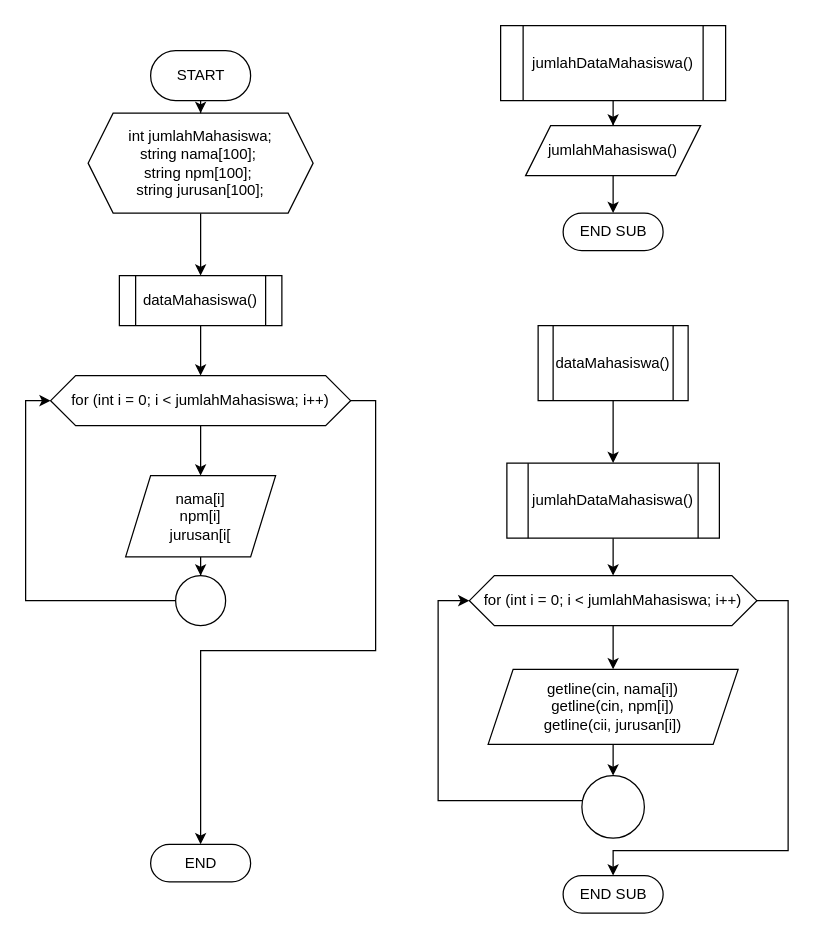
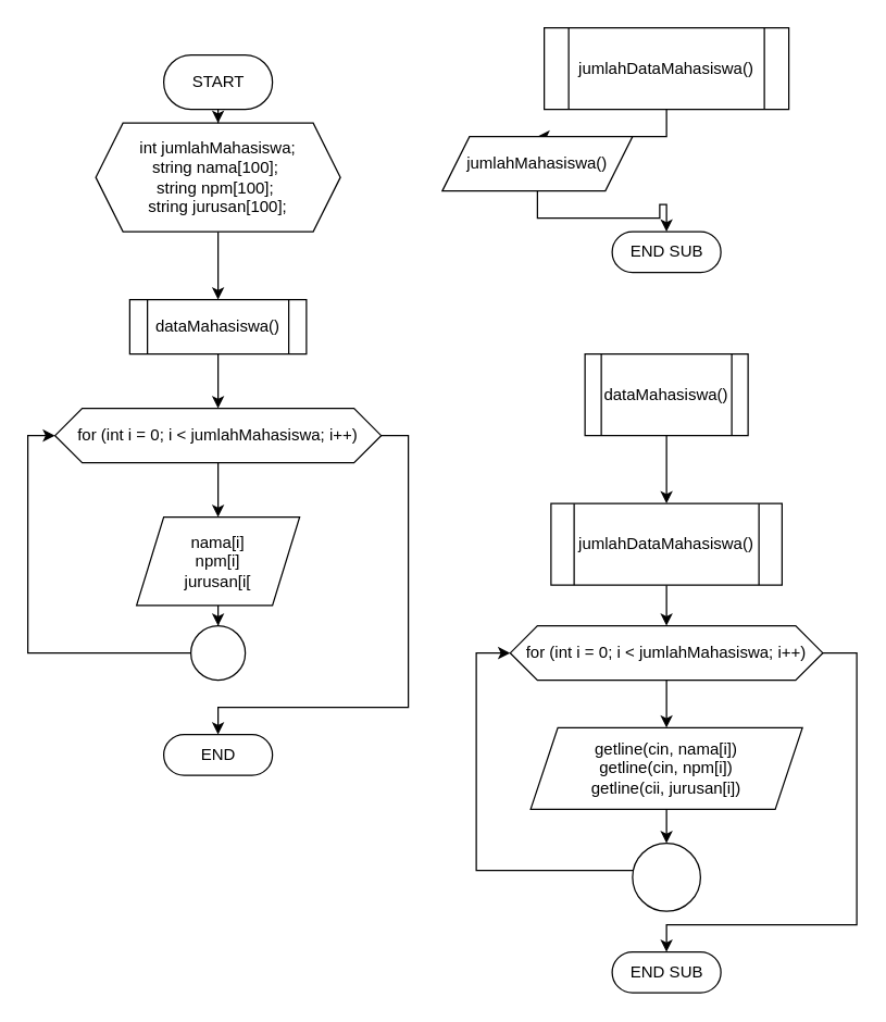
  <mxCell id="0" />
  <mxCell id="1" parent="0" />
  <mxCell id="2" style="edgeStyle=orthogonalEdgeStyle;rounded=0;orthogonalLoop=1;jettySize=auto;html=1;" edge="1" parent="1" source="3" target="5"><mxGeometry relative="1" as="geometry" /></mxCell>
  <mxCell id="3" value="START" style="html=1;dashed=0;whitespace=wrap;shape=mxgraph.dfd.start" vertex="1" parent="1"><mxGeometry x="120" y="40" width="80" height="40" as="geometry" /></mxCell>
  <mxCell id="4" style="edgeStyle=orthogonalEdgeStyle;rounded=0;orthogonalLoop=1;jettySize=auto;html=1;" edge="1" parent="1" source="5" target="7"><mxGeometry relative="1" as="geometry" /></mxCell>
  <mxCell id="5" value="&lt;div&gt;int jumlahMahasiswa;&lt;/div&gt;&lt;div&gt;string nama[100];&amp;nbsp;&lt;/div&gt;&lt;div&gt;string npm[100];&amp;nbsp;&lt;/div&gt;&lt;div&gt;string jurusan[100];&lt;/div&gt;" style="shape=hexagon;perimeter=hexagonPerimeter2;whiteSpace=wrap;html=1;fixedSize=1;" vertex="1" parent="1"><mxGeometry x="70" y="90" width="180" height="80" as="geometry" /></mxCell>
  <mxCell id="6" style="edgeStyle=orthogonalEdgeStyle;rounded=0;orthogonalLoop=1;jettySize=auto;html=1;entryX=0.5;entryY=0;entryDx=0;entryDy=0;" edge="1" parent="1" source="7" target="10"><mxGeometry relative="1" as="geometry" /></mxCell>
  <mxCell id="7" value="dataMahasiswa()" style="shape=process;whiteSpace=wrap;html=1;backgroundOutline=1;" vertex="1" parent="1"><mxGeometry x="95" y="220" width="130" height="40" as="geometry" /></mxCell>
  <mxCell id="8" value="" style="edgeStyle=orthogonalEdgeStyle;rounded=0;orthogonalLoop=1;jettySize=auto;html=1;" edge="1" parent="1" source="10" target="12"><mxGeometry relative="1" as="geometry" /></mxCell>
  <mxCell id="9" style="edgeStyle=orthogonalEdgeStyle;rounded=0;orthogonalLoop=1;jettySize=auto;html=1;" edge="1" parent="1" source="10" target="15"><mxGeometry relative="1" as="geometry"><Array as="points"><mxPoint x="300" y="320" /><mxPoint x="300" y="520" /><mxPoint x="160" y="520" /></Array></mxGeometry></mxCell>
  <mxCell id="10" value="for (int i = 0; i &amp;lt; jumlahMahasiswa; i++)" style="shape=hexagon;perimeter=hexagonPerimeter2;whiteSpace=wrap;html=1;fixedSize=1;" vertex="1" parent="1"><mxGeometry x="40" y="300" width="240" height="40" as="geometry" /></mxCell>
  <mxCell id="11" value="" style="edgeStyle=orthogonalEdgeStyle;rounded=0;orthogonalLoop=1;jettySize=auto;html=1;" edge="1" parent="1" source="12" target="14"><mxGeometry relative="1" as="geometry" /></mxCell>
  <mxCell id="12" value="nama[i]&lt;br&gt;npm[i]&lt;br&gt;jurusan[i[" style="shape=parallelogram;perimeter=parallelogramPerimeter;whiteSpace=wrap;html=1;fixedSize=1;" vertex="1" parent="1"><mxGeometry x="100" y="380" width="120" height="65" as="geometry" /></mxCell>
  <mxCell id="13" style="edgeStyle=orthogonalEdgeStyle;rounded=0;orthogonalLoop=1;jettySize=auto;html=1;entryX=0;entryY=0.5;entryDx=0;entryDy=0;" edge="1" parent="1" source="14" target="10"><mxGeometry relative="1" as="geometry"><Array as="points"><mxPoint x="20" y="480" /><mxPoint x="20" y="320" /></Array></mxGeometry></mxCell>
  <mxCell id="14" value="" style="ellipse;whiteSpace=wrap;html=1;aspect=fixed;" vertex="1" parent="1"><mxGeometry x="140" y="460" width="40" height="40" as="geometry" /></mxCell>
- <mxCell id="15" value="END" style="html=1;dashed=0;whitespace=wrap;shape=mxgraph.dfd.start" vertex="1" parent="1"><mxGeometry x="120" y="675" width="80" height="30" as="geometry" /></mxCell>
+ <mxCell id="15" value="END" style="html=1;dashed=0;whitespace=wrap;shape=mxgraph.dfd.start" vertex="1" parent="1"><mxGeometry x="120" y="540" width="80" height="30" as="geometry" /></mxCell>
  <mxCell id="16" value="" style="edgeStyle=orthogonalEdgeStyle;rounded=0;orthogonalLoop=1;jettySize=auto;html=1;" edge="1" parent="1" source="17" target="19"><mxGeometry relative="1" as="geometry" /></mxCell>
  <mxCell id="17" value="jumlahDataMahasiswa()" style="shape=process;whiteSpace=wrap;html=1;backgroundOutline=1;" vertex="1" parent="1"><mxGeometry x="400" y="20" width="180" height="60" as="geometry" /></mxCell>
  <mxCell id="18" value="" style="edgeStyle=orthogonalEdgeStyle;rounded=0;orthogonalLoop=1;jettySize=auto;html=1;" edge="1" parent="1" source="19" target="20"><mxGeometry relative="1" as="geometry" /></mxCell>
- <mxCell id="19" value="jumlahMahasiswa()" style="shape=parallelogram;perimeter=parallelogramPerimeter;whiteSpace=wrap;html=1;fixedSize=1;" vertex="1" parent="1"><mxGeometry x="420" y="100" width="140" height="40" as="geometry" /></mxCell>
+ <mxCell id="19" value="jumlahMahasiswa()" style="shape=parallelogram;perimeter=parallelogramPerimeter;whiteSpace=wrap;html=1;fixedSize=1;" vertex="1" parent="1"><mxGeometry x="325" y="100" width="140" height="40" as="geometry" /></mxCell>
  <mxCell id="20" value="END SUB" style="html=1;dashed=0;whitespace=wrap;shape=mxgraph.dfd.start" vertex="1" parent="1"><mxGeometry x="450" y="170" width="80" height="30" as="geometry" /></mxCell>
  <mxCell id="21" value="" style="edgeStyle=orthogonalEdgeStyle;rounded=0;orthogonalLoop=1;jettySize=auto;html=1;" edge="1" parent="1" source="22" target="24"><mxGeometry relative="1" as="geometry" /></mxCell>
  <mxCell id="22" value="dataMahasiswa()" style="shape=process;whiteSpace=wrap;html=1;backgroundOutline=1;" vertex="1" parent="1"><mxGeometry x="430" y="260" width="120" height="60" as="geometry" /></mxCell>
  <mxCell id="23" value="" style="edgeStyle=orthogonalEdgeStyle;rounded=0;orthogonalLoop=1;jettySize=auto;html=1;" edge="1" parent="1" source="24" target="27"><mxGeometry relative="1" as="geometry" /></mxCell>
  <mxCell id="24" value="jumlahDataMahasiswa()" style="shape=process;whiteSpace=wrap;html=1;backgroundOutline=1;" vertex="1" parent="1"><mxGeometry x="405" y="370" width="170" height="60" as="geometry" /></mxCell>
  <mxCell id="25" style="edgeStyle=orthogonalEdgeStyle;rounded=0;orthogonalLoop=1;jettySize=auto;html=1;" edge="1" parent="1" source="27" target="29"><mxGeometry relative="1" as="geometry" /></mxCell>
  <mxCell id="26" style="edgeStyle=orthogonalEdgeStyle;rounded=0;orthogonalLoop=1;jettySize=auto;html=1;entryX=0.5;entryY=0.5;entryDx=0;entryDy=-15;entryPerimeter=0;" edge="1" parent="1" source="27" target="32"><mxGeometry relative="1" as="geometry"><Array as="points"><mxPoint x="630" y="480" /><mxPoint x="630" y="680" /><mxPoint x="490" y="680" /></Array></mxGeometry></mxCell>
  <mxCell id="27" value="for (int i = 0; i &amp;lt; jumlahMahasiswa; i++)" style="shape=hexagon;perimeter=hexagonPerimeter2;whiteSpace=wrap;html=1;fixedSize=1;" vertex="1" parent="1"><mxGeometry x="375" y="460" width="230" height="40" as="geometry" /></mxCell>
  <mxCell id="28" value="" style="edgeStyle=orthogonalEdgeStyle;rounded=0;orthogonalLoop=1;jettySize=auto;html=1;" edge="1" parent="1" source="29" target="31"><mxGeometry relative="1" as="geometry" /></mxCell>
  <mxCell id="29" value="&lt;div&gt;getline(cin, nama[i])&lt;/div&gt;&lt;div&gt;getline(cin, npm[i])&lt;/div&gt;&lt;div&gt;getline(cii, jurusan[i])&lt;/div&gt;" style="shape=parallelogram;perimeter=parallelogramPerimeter;whiteSpace=wrap;html=1;fixedSize=1;" vertex="1" parent="1"><mxGeometry x="390" y="535" width="200" height="60" as="geometry" /></mxCell>
  <mxCell id="30" style="edgeStyle=orthogonalEdgeStyle;rounded=0;orthogonalLoop=1;jettySize=auto;html=1;entryX=0;entryY=0.5;entryDx=0;entryDy=0;" edge="1" parent="1" source="31" target="27"><mxGeometry relative="1" as="geometry"><Array as="points"><mxPoint x="350" y="640" /><mxPoint x="350" y="480" /></Array></mxGeometry></mxCell>
  <mxCell id="31" value="" style="ellipse;whiteSpace=wrap;html=1;aspect=fixed;" vertex="1" parent="1"><mxGeometry x="465" y="620" width="50" height="50" as="geometry" /></mxCell>
  <mxCell id="32" value="END SUB" style="html=1;dashed=0;whitespace=wrap;shape=mxgraph.dfd.start" vertex="1" parent="1"><mxGeometry x="450" y="700" width="80" height="30" as="geometry" /></mxCell>
